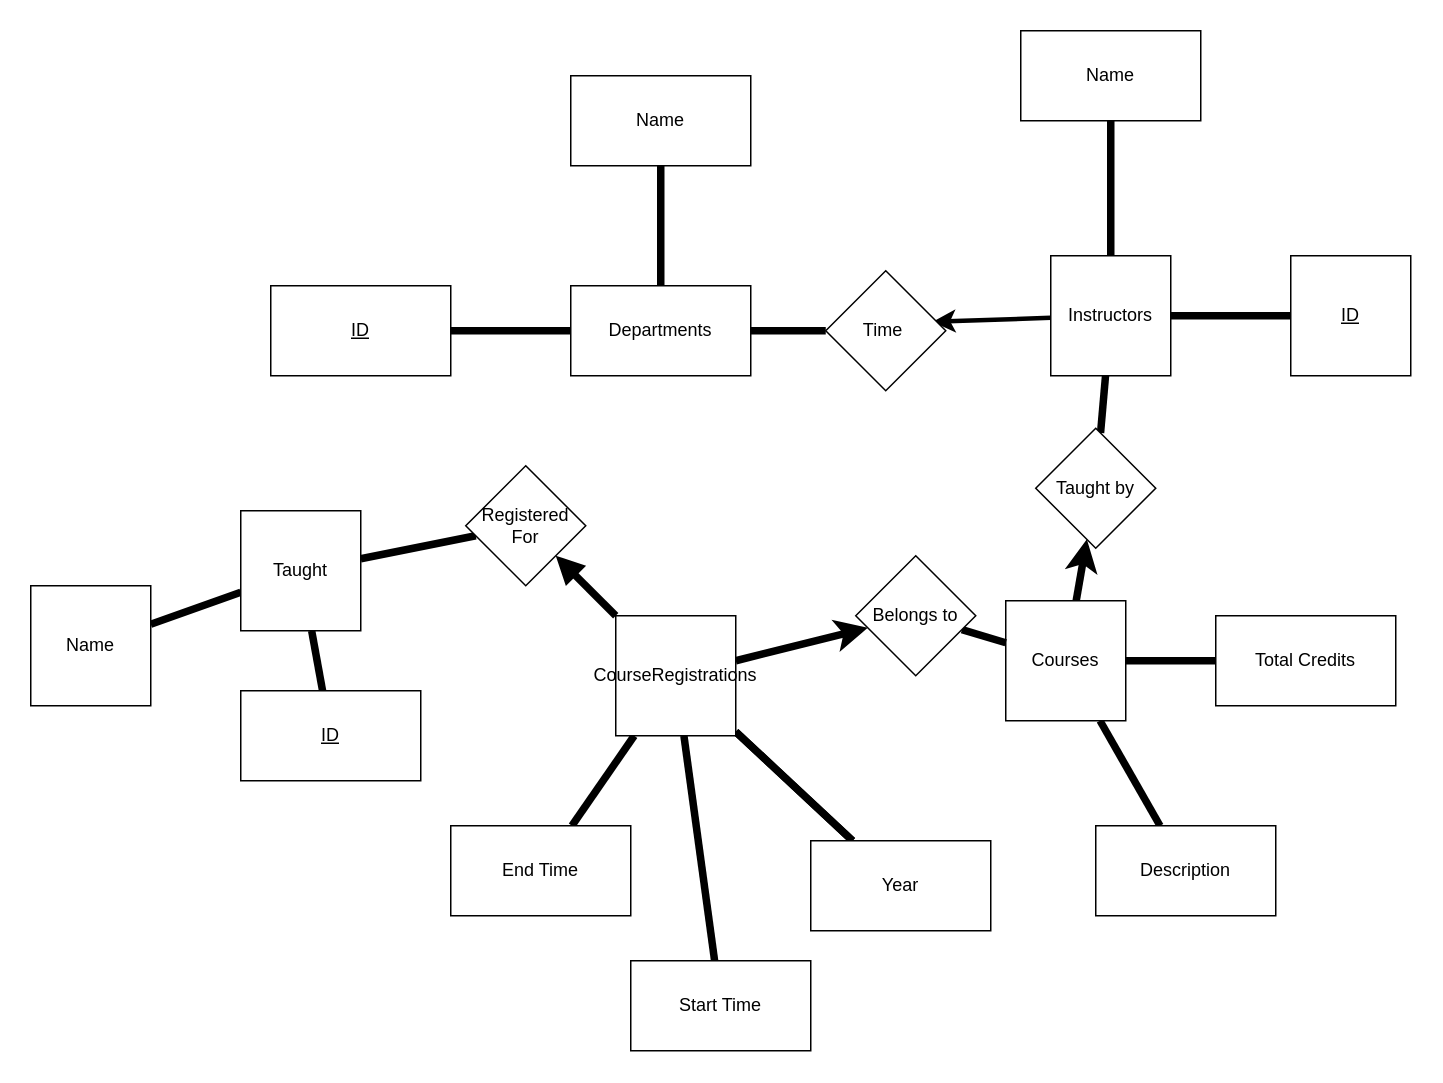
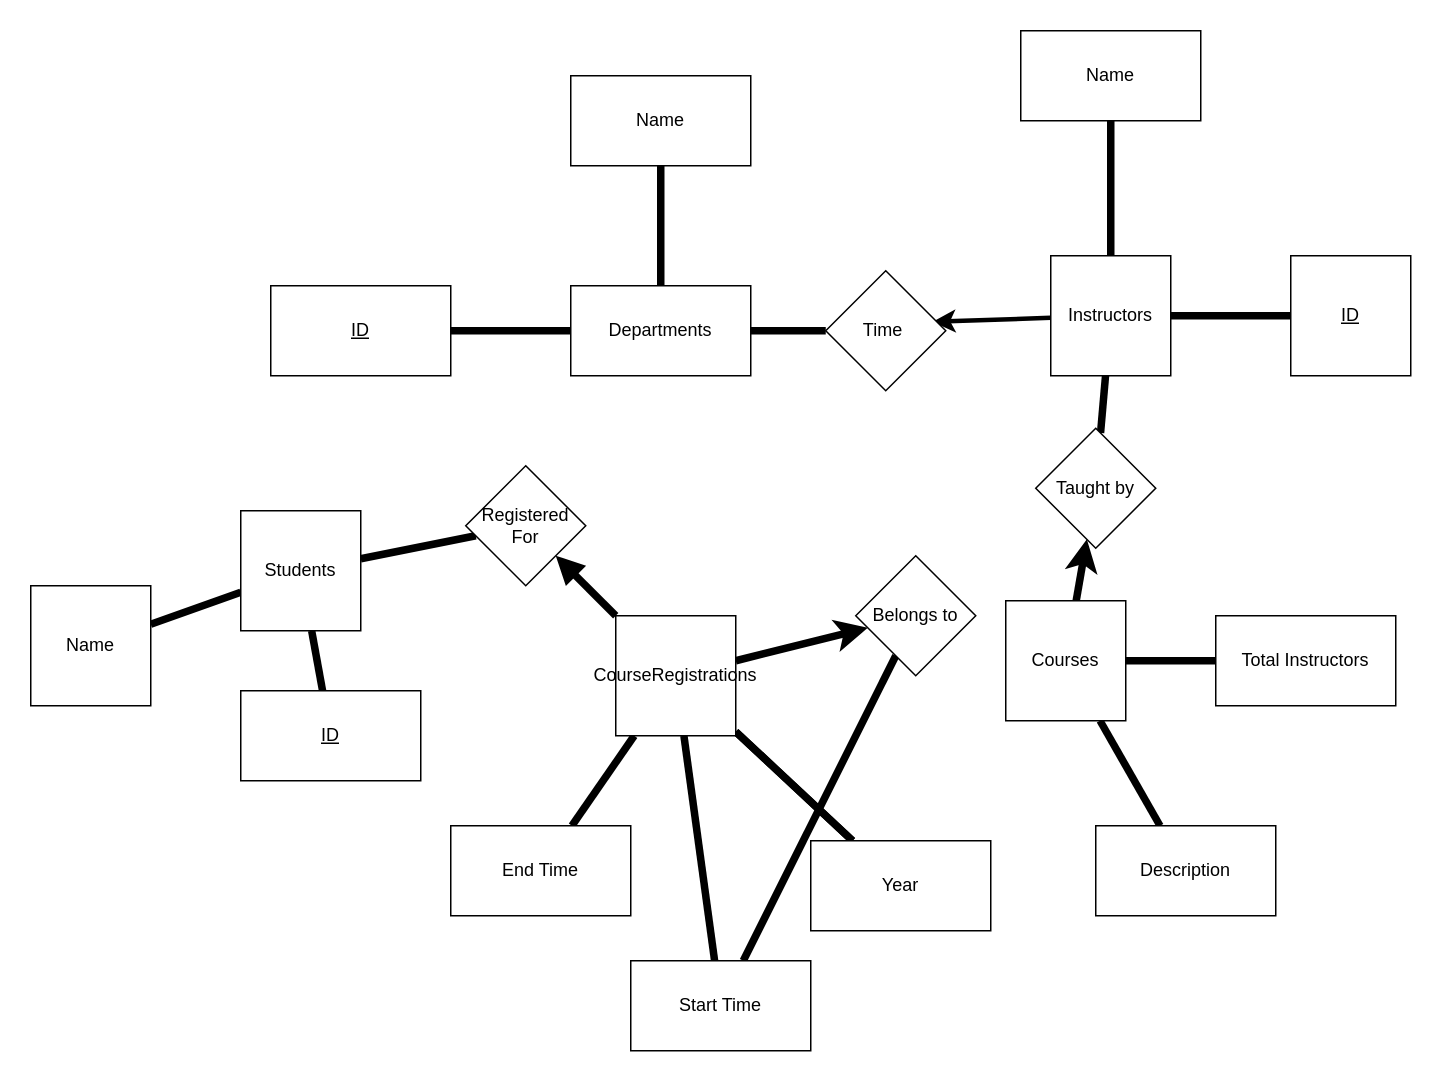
  <mxCell id="0" />
  <mxCell id="1" parent="0" />
  <mxCell id="2" style="edgeStyle=none;html=1;endArrow=none;endFill=0;strokeWidth=5;" parent="1" source="5" target="25" edge="1"><mxGeometry relative="1" as="geometry" /></mxCell>
  <mxCell id="3" value="" style="edgeStyle=none;html=1;startArrow=none;startFill=0;endArrow=none;endFill=0;strokeColor=default;strokeWidth=5;" edge="1" parent="1" source="5" target="33"><mxGeometry relative="1" as="geometry" /></mxCell>
  <mxCell id="4" value="" style="edgeStyle=none;html=1;startArrow=none;startFill=0;endArrow=none;endFill=0;strokeColor=default;strokeWidth=5;" edge="1" parent="1" source="5" target="34"><mxGeometry relative="1" as="geometry" /></mxCell>
  <mxCell id="5" value="Departments" style="rounded=0;whiteSpace=wrap;html=1;" parent="1" vertex="1"><mxGeometry x="380" y="190" width="120" height="60" as="geometry" /></mxCell>
  <mxCell id="6" style="edgeStyle=none;html=1;endArrow=classic;endFill=1;strokeWidth=5;strokeColor=default;startArrow=none;startFill=0;" edge="1" parent="1" source="9" target="26"><mxGeometry relative="1" as="geometry" /></mxCell>
  <mxCell id="7" value="" style="edgeStyle=none;html=1;startArrow=none;startFill=0;endArrow=none;endFill=0;strokeColor=default;strokeWidth=5;" edge="1" parent="1" source="9" target="37"><mxGeometry relative="1" as="geometry" /></mxCell>
  <mxCell id="8" value="" style="edgeStyle=none;html=1;startArrow=none;startFill=0;endArrow=none;endFill=0;strokeColor=default;strokeWidth=5;" edge="1" parent="1" source="9" target="41"><mxGeometry relative="1" as="geometry" /></mxCell>
  <mxCell id="9" value="Courses" style="whiteSpace=wrap;html=1;aspect=fixed;" parent="1" vertex="1"><mxGeometry x="670" y="400" width="80" height="80" as="geometry" /></mxCell>
  <mxCell id="10" style="edgeStyle=none;html=1;startArrow=none;startFill=0;endArrow=none;endFill=0;strokeColor=default;strokeWidth=5;" edge="1" parent="1" source="13" target="28"><mxGeometry relative="1" as="geometry" /></mxCell>
  <mxCell id="11" value="" style="edgeStyle=none;html=1;startArrow=none;startFill=0;endArrow=none;endFill=0;strokeColor=default;strokeWidth=5;" edge="1" parent="1" source="13" target="31"><mxGeometry relative="1" as="geometry" /></mxCell>
  <mxCell id="12" value="" style="edgeStyle=none;html=1;startArrow=none;startFill=0;endArrow=none;endFill=0;strokeColor=default;strokeWidth=5;" edge="1" parent="1" source="13" target="32"><mxGeometry relative="1" as="geometry" /></mxCell>
- <mxCell id="13" value="Taught" style="whiteSpace=wrap;html=1;aspect=fixed;" parent="1" vertex="1"><mxGeometry x="160" y="340" width="80" height="80" as="geometry" /></mxCell>
+ <mxCell id="13" value="Students" style="whiteSpace=wrap;html=1;aspect=fixed;" parent="1" vertex="1"><mxGeometry x="160" y="340" width="80" height="80" as="geometry" /></mxCell>
  <mxCell id="14" style="edgeStyle=none;html=1;startArrow=none;startFill=0;endArrow=classic;endFill=1;strokeColor=default;strokeWidth=5;" edge="1" parent="1" source="19" target="30"><mxGeometry relative="1" as="geometry" /></mxCell>
  <mxCell id="15" value="" style="edgeStyle=none;html=1;startArrow=none;startFill=0;endArrow=none;endFill=0;strokeColor=default;strokeWidth=5;" edge="1" parent="1" source="19" target="38"><mxGeometry relative="1" as="geometry" /></mxCell>
  <mxCell id="16" value="" style="edgeStyle=none;html=1;startArrow=none;startFill=0;endArrow=none;endFill=0;strokeColor=default;strokeWidth=5;" edge="1" parent="1" source="19" target="39"><mxGeometry relative="1" as="geometry" /></mxCell>
  <mxCell id="17" value="" style="edgeStyle=none;html=1;startArrow=none;startFill=0;endArrow=none;endFill=0;strokeColor=default;strokeWidth=5;" edge="1" parent="1" source="19" target="40"><mxGeometry relative="1" as="geometry" /></mxCell>
  <mxCell id="18" value="" style="edgeStyle=none;html=1;startArrow=none;startFill=0;endArrow=none;endFill=0;strokeColor=default;strokeWidth=5;" edge="1" parent="1" source="19" target="38"><mxGeometry relative="1" as="geometry" /></mxCell>
  <mxCell id="19" value="CourseRegistrations" style="whiteSpace=wrap;html=1;aspect=fixed;" parent="1" vertex="1"><mxGeometry x="410" y="410" width="80" height="80" as="geometry" /></mxCell>
  <mxCell id="20" style="edgeStyle=none;html=1;entryX=0.889;entryY=0.426;entryDx=0;entryDy=0;entryPerimeter=0;strokeWidth=3;" parent="1" source="24" target="25" edge="1"><mxGeometry relative="1" as="geometry" /></mxCell>
  <mxCell id="21" style="edgeStyle=none;html=1;startArrow=none;startFill=0;endArrow=none;endFill=0;strokeColor=default;strokeWidth=5;" edge="1" parent="1" source="24" target="26"><mxGeometry relative="1" as="geometry" /></mxCell>
  <mxCell id="22" value="" style="edgeStyle=none;html=1;startArrow=none;startFill=0;endArrow=none;endFill=0;strokeColor=default;strokeWidth=5;" edge="1" parent="1" source="24" target="35"><mxGeometry relative="1" as="geometry" /></mxCell>
  <mxCell id="23" value="" style="edgeStyle=none;html=1;startArrow=none;startFill=0;endArrow=none;endFill=0;strokeColor=default;strokeWidth=5;" edge="1" parent="1" source="24" target="36"><mxGeometry relative="1" as="geometry" /></mxCell>
  <mxCell id="24" value="Instructors" style="whiteSpace=wrap;html=1;aspect=fixed;" parent="1" vertex="1"><mxGeometry x="700" y="170" width="80" height="80" as="geometry" /></mxCell>
  <mxCell id="25" value="Time&amp;nbsp;" style="rhombus;whiteSpace=wrap;html=1;" parent="1" vertex="1"><mxGeometry x="550" y="180" width="80" height="80" as="geometry" /></mxCell>
  <mxCell id="26" value="Taught by" style="rhombus;whiteSpace=wrap;html=1;" vertex="1" parent="1"><mxGeometry x="690" y="285" width="80" height="80" as="geometry" /></mxCell>
  <mxCell id="27" style="edgeStyle=none;html=1;startArrow=block;startFill=1;endArrow=none;endFill=0;strokeColor=default;strokeWidth=5;" edge="1" parent="1" source="28" target="19"><mxGeometry relative="1" as="geometry" /></mxCell>
  <mxCell id="28" value="Registered For" style="rhombus;whiteSpace=wrap;html=1;" vertex="1" parent="1"><mxGeometry x="310" y="310" width="80" height="80" as="geometry" /></mxCell>
- <mxCell id="29" style="edgeStyle=none;html=1;startArrow=none;startFill=0;endArrow=none;endFill=0;strokeColor=default;strokeWidth=5;" edge="1" parent="1" source="30" target="9"><mxGeometry relative="1" as="geometry" /></mxCell>
+ <mxCell id="29" style="edgeStyle=none;html=1;startArrow=none;startFill=0;endArrow=none;endFill=0;strokeColor=default;strokeWidth=5;" edge="1" parent="1" source="30" target="39"><mxGeometry relative="1" as="geometry" /></mxCell>
  <mxCell id="30" value="Belongs to" style="rhombus;whiteSpace=wrap;html=1;" vertex="1" parent="1"><mxGeometry x="570" y="370" width="80" height="80" as="geometry" /></mxCell>
  <mxCell id="31" value="Name" style="whiteSpace=wrap;html=1;aspect=fixed;" vertex="1" parent="1"><mxGeometry x="20" y="390" width="80" height="80" as="geometry" /></mxCell>
  <mxCell id="32" value="&lt;u&gt;ID&lt;/u&gt;" style="whiteSpace=wrap;html=1;" vertex="1" parent="1"><mxGeometry x="160" y="460" width="120" height="60" as="geometry" /></mxCell>
  <mxCell id="33" value="Name" style="whiteSpace=wrap;html=1;rounded=0;" vertex="1" parent="1"><mxGeometry x="380" y="50" width="120" height="60" as="geometry" /></mxCell>
  <mxCell id="34" value="&lt;u&gt;ID&lt;/u&gt;" style="rounded=0;whiteSpace=wrap;html=1;" vertex="1" parent="1"><mxGeometry x="180" y="190" width="120" height="60" as="geometry" /></mxCell>
  <mxCell id="35" value="&lt;u&gt;ID&lt;/u&gt;" style="whiteSpace=wrap;html=1;aspect=fixed;" vertex="1" parent="1"><mxGeometry x="860" y="170" width="80" height="80" as="geometry" /></mxCell>
  <mxCell id="36" value="Name" style="whiteSpace=wrap;html=1;" vertex="1" parent="1"><mxGeometry x="680" y="20" width="120" height="60" as="geometry" /></mxCell>
  <mxCell id="37" value="Description" style="whiteSpace=wrap;html=1;" vertex="1" parent="1"><mxGeometry x="730" y="550" width="120" height="60" as="geometry" /></mxCell>
  <mxCell id="38" value="Year" style="whiteSpace=wrap;html=1;" vertex="1" parent="1"><mxGeometry x="540" y="560" width="120" height="60" as="geometry" /></mxCell>
  <mxCell id="39" value="Start Time" style="whiteSpace=wrap;html=1;" vertex="1" parent="1"><mxGeometry x="420" y="640" width="120" height="60" as="geometry" /></mxCell>
  <mxCell id="40" value="End Time" style="whiteSpace=wrap;html=1;" vertex="1" parent="1"><mxGeometry x="300" y="550" width="120" height="60" as="geometry" /></mxCell>
- <mxCell id="41" value="Total Credits" style="whiteSpace=wrap;html=1;" vertex="1" parent="1"><mxGeometry x="810" y="410" width="120" height="60" as="geometry" /></mxCell>
+ <mxCell id="41" value="Total Instructors" style="whiteSpace=wrap;html=1;" vertex="1" parent="1"><mxGeometry x="810" y="410" width="120" height="60" as="geometry" /></mxCell>
